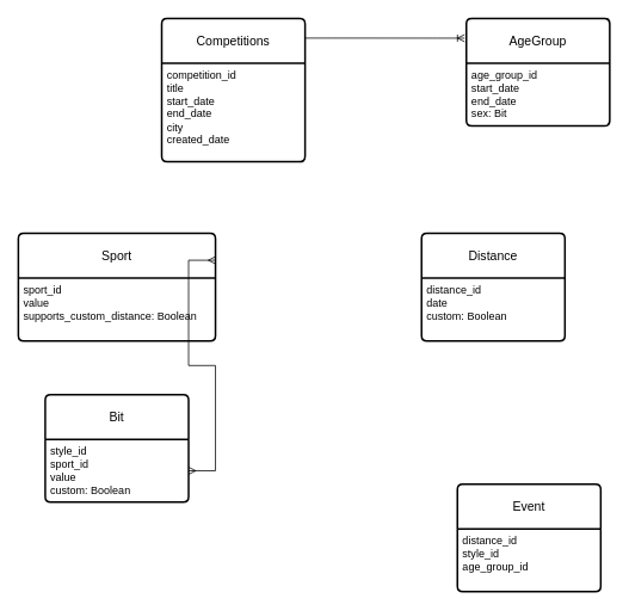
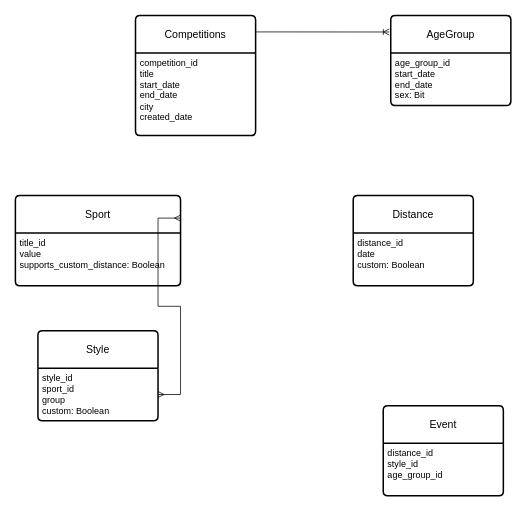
  <mxCell id="0" />
  <mxCell id="1" parent="0" />
  <mxCell id="2" value="Competitions" style="swimlane;childLayout=stackLayout;horizontal=1;startSize=50;horizontalStack=0;rounded=1;fontSize=14;fontStyle=0;strokeWidth=2;resizeParent=0;resizeLast=1;shadow=0;dashed=0;align=center;arcSize=4;whiteSpace=wrap;html=1;" vertex="1" parent="1"><mxGeometry x="180" y="20" width="160" height="160" as="geometry"><mxRectangle x="240" y="440" width="80" height="50" as="alternateBounds" /></mxGeometry></mxCell>
  <mxCell id="3" value="competition_id&lt;br&gt;title&lt;br&gt;start_date&lt;br&gt;end_date&lt;br&gt;city&lt;br&gt;created_date&lt;br&gt;&lt;br&gt;" style="align=left;strokeColor=none;fillColor=none;spacingLeft=4;fontSize=12;verticalAlign=top;resizable=0;rotatable=0;part=1;html=1;" vertex="1" parent="2"><mxGeometry y="50" width="160" height="110" as="geometry" /></mxCell>
  <mxCell id="4" value="Sport" style="swimlane;childLayout=stackLayout;horizontal=1;startSize=50;horizontalStack=0;rounded=1;fontSize=14;fontStyle=0;strokeWidth=2;resizeParent=0;resizeLast=1;shadow=0;dashed=0;align=center;arcSize=4;whiteSpace=wrap;html=1;" vertex="1" parent="1"><mxGeometry x="20" y="260" width="220" height="120" as="geometry" /></mxCell>
- <mxCell id="5" value="sport_id&lt;br&gt;value&lt;br&gt;supports_custom_distance: Boolean" style="align=left;strokeColor=none;fillColor=none;spacingLeft=4;fontSize=12;verticalAlign=top;resizable=0;rotatable=0;part=1;html=1;" vertex="1" parent="4"><mxGeometry y="50" width="220" height="70" as="geometry" /></mxCell>
+ <mxCell id="5" value="title_id&lt;br&gt;value&lt;br&gt;supports_custom_distance: Boolean" style="align=left;strokeColor=none;fillColor=none;spacingLeft=4;fontSize=12;verticalAlign=top;resizable=0;rotatable=0;part=1;html=1;" vertex="1" parent="4"><mxGeometry y="50" width="220" height="70" as="geometry" /></mxCell>
  <mxCell id="6" value="Distance" style="swimlane;childLayout=stackLayout;horizontal=1;startSize=50;horizontalStack=0;rounded=1;fontSize=14;fontStyle=0;strokeWidth=2;resizeParent=0;resizeLast=1;shadow=0;dashed=0;align=center;arcSize=4;whiteSpace=wrap;html=1;" vertex="1" parent="1"><mxGeometry x="470" y="260" width="160" height="120" as="geometry" /></mxCell>
  <mxCell id="7" value="distance_id&lt;br&gt;date&lt;br&gt;custom: Boolean" style="align=left;strokeColor=none;fillColor=none;spacingLeft=4;fontSize=12;verticalAlign=top;resizable=0;rotatable=0;part=1;html=1;" vertex="1" parent="6"><mxGeometry y="50" width="160" height="70" as="geometry" /></mxCell>
- <mxCell id="8" value="Bit" style="swimlane;childLayout=stackLayout;horizontal=1;startSize=50;horizontalStack=0;rounded=1;fontSize=14;fontStyle=0;strokeWidth=2;resizeParent=0;resizeLast=1;shadow=0;dashed=0;align=center;arcSize=4;whiteSpace=wrap;html=1;" vertex="1" parent="1"><mxGeometry x="50" y="440" width="160" height="120" as="geometry" /></mxCell>
- <mxCell id="9" value="style_id&lt;br&gt;sport_id&lt;br&gt;value&lt;br&gt;custom: Boolean" style="align=left;strokeColor=none;fillColor=none;spacingLeft=4;fontSize=12;verticalAlign=top;resizable=0;rotatable=0;part=1;html=1;" vertex="1" parent="8"><mxGeometry y="50" width="160" height="70" as="geometry" /></mxCell>
+ <mxCell id="8" value="Style" style="swimlane;childLayout=stackLayout;horizontal=1;startSize=50;horizontalStack=0;rounded=1;fontSize=14;fontStyle=0;strokeWidth=2;resizeParent=0;resizeLast=1;shadow=0;dashed=0;align=center;arcSize=4;whiteSpace=wrap;html=1;" vertex="1" parent="1"><mxGeometry x="50" y="440" width="160" height="120" as="geometry" /></mxCell>
+ <mxCell id="9" value="style_id&lt;br&gt;sport_id&lt;br&gt;group&lt;br&gt;custom: Boolean" style="align=left;strokeColor=none;fillColor=none;spacingLeft=4;fontSize=12;verticalAlign=top;resizable=0;rotatable=0;part=1;html=1;" vertex="1" parent="8"><mxGeometry y="50" width="160" height="70" as="geometry" /></mxCell>
  <mxCell id="10" value="" style="edgeStyle=entityRelationEdgeStyle;fontSize=12;html=1;endArrow=ERmany;startArrow=ERmany;rounded=0;exitX=1;exitY=0.25;exitDx=0;exitDy=0;" edge="1" parent="1" source="4" target="9"><mxGeometry width="100" height="100" relative="1" as="geometry"><mxPoint x="530" y="470" as="sourcePoint" /><mxPoint x="630" y="370" as="targetPoint" /></mxGeometry></mxCell>
  <mxCell id="11" value="AgeGroup" style="swimlane;childLayout=stackLayout;horizontal=1;startSize=50;horizontalStack=0;rounded=1;fontSize=14;fontStyle=0;strokeWidth=2;resizeParent=0;resizeLast=1;shadow=0;dashed=0;align=center;arcSize=4;whiteSpace=wrap;html=1;" vertex="1" parent="1"><mxGeometry x="520" y="20" width="160" height="120" as="geometry" /></mxCell>
  <mxCell id="12" value="age_group_id&lt;br&gt;start_date&lt;br&gt;end_date&lt;br&gt;sex: Bit" style="align=left;strokeColor=none;fillColor=none;spacingLeft=4;fontSize=12;verticalAlign=top;resizable=0;rotatable=0;part=1;html=1;" vertex="1" parent="11"><mxGeometry y="50" width="160" height="70" as="geometry" /></mxCell>
  <mxCell id="13" value="" style="edgeStyle=entityRelationEdgeStyle;fontSize=12;html=1;endArrow=ERoneToMany;rounded=0;entryX=-0.012;entryY=0.184;entryDx=0;entryDy=0;entryPerimeter=0;" edge="1" parent="1" target="11"><mxGeometry width="100" height="100" relative="1" as="geometry"><mxPoint x="340" y="42" as="sourcePoint" /><mxPoint x="470" y="140" as="targetPoint" /></mxGeometry></mxCell>
  <mxCell id="14" value="Event" style="swimlane;childLayout=stackLayout;horizontal=1;startSize=50;horizontalStack=0;rounded=1;fontSize=14;fontStyle=0;strokeWidth=2;resizeParent=0;resizeLast=1;shadow=0;dashed=0;align=center;arcSize=4;whiteSpace=wrap;html=1;" vertex="1" parent="1"><mxGeometry x="510" y="540" width="160" height="120" as="geometry" /></mxCell>
  <mxCell id="15" value="distance_id&lt;br&gt;style_id&lt;br&gt;age_group_id" style="align=left;strokeColor=none;fillColor=none;spacingLeft=4;fontSize=12;verticalAlign=top;resizable=0;rotatable=0;part=1;html=1;" vertex="1" parent="14"><mxGeometry y="50" width="160" height="70" as="geometry" /></mxCell>
